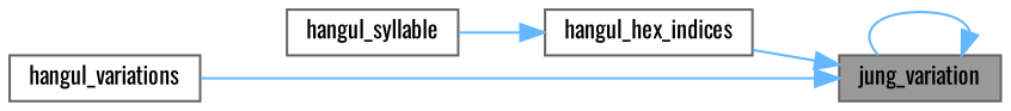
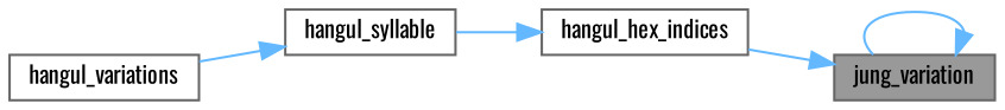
  digraph {
    fontname=Oswald
    rankdir=RL
    node [color=grey40 fillcolor=white fontname=Oswald fontsize=10 shape=box style=filled]
    edge [color=steelblue1 dir=back fontname=Oswald fontsize=10 labelfontname=Helvetica labelfontsize=10 style=solid]
    n1 [color=gray40 fillcolor=grey60 fontcolor=black height=0.2 label=jung_variation width=0.4]
    n2 [height=0.2 label=hangul_hex_indices width=0.4]
    n3 [height=0.2 label=hangul_variations width=0.4]
    n4 [height=0.2 label=hangul_syllable width=0.4]
    n1 -> n1
    n1 -> n2
-   n1 -> n3
+   n4 -> n3
    n2 -> n4
  }
